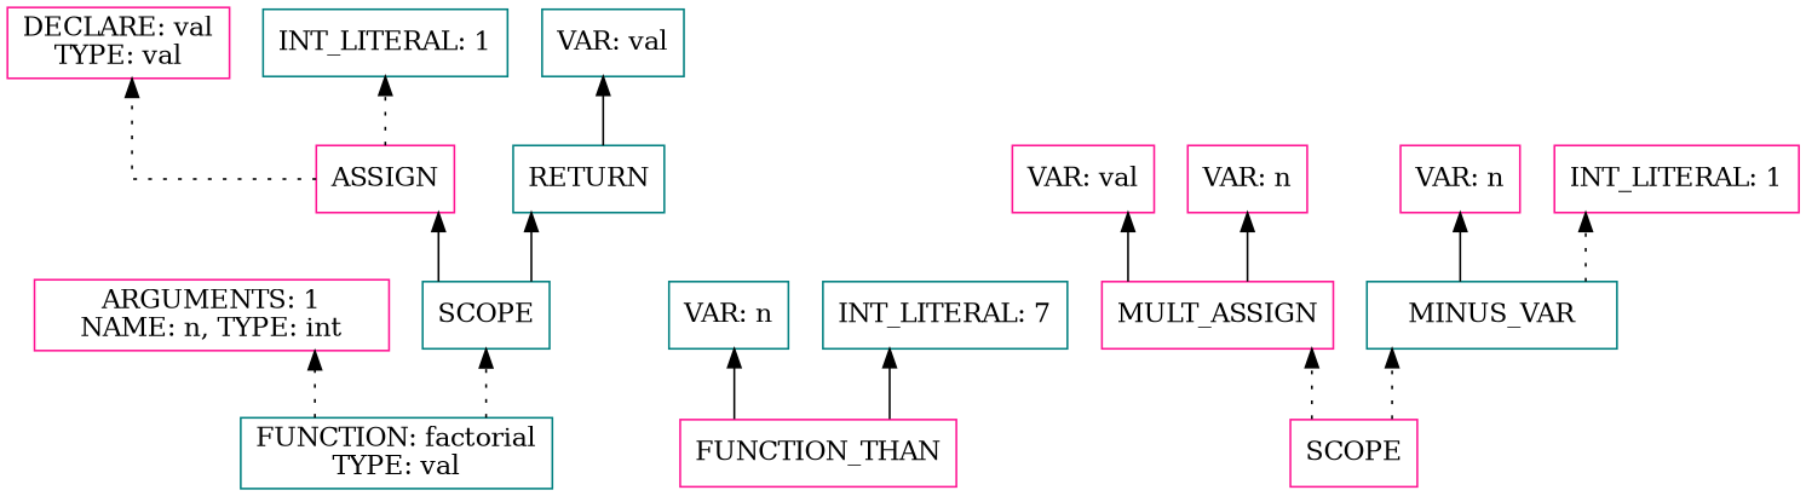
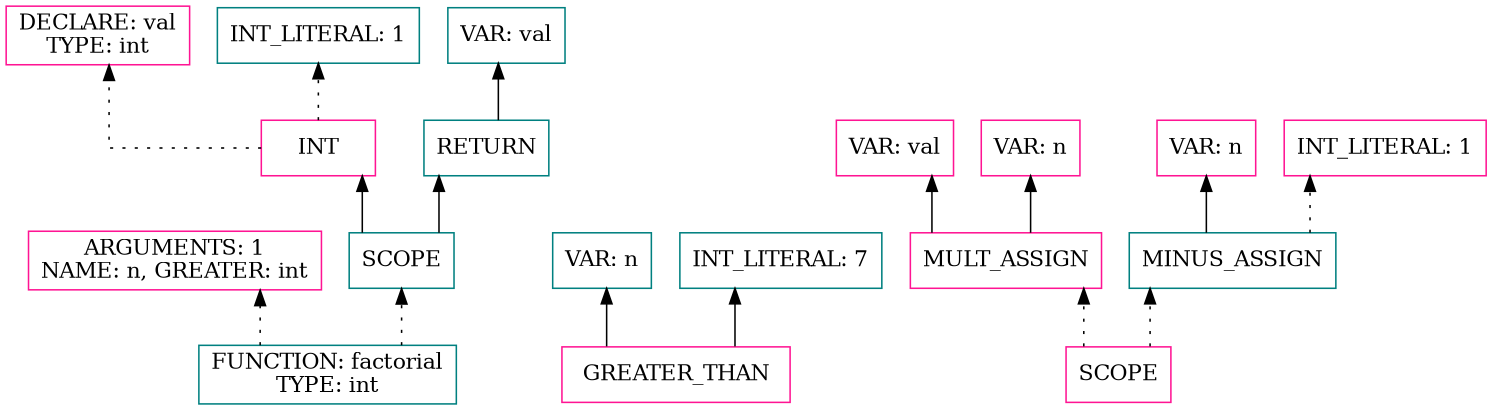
  digraph {
    autosize=false
    rankdir=BT
    splines=ortho
    node [color=deeppink shape=box]
    edge [style=solid]
-   n1 [color=teal label="FUNCTION: factorial\nTYPE: val"]
-   n2 [label="ARGUMENTS: 1\nNAME: n, TYPE: int"]
+   n1 [color=teal label="FUNCTION: factorial\nTYPE: int"]
+   n2 [label="ARGUMENTS: 1\nNAME: n, GREATER: int"]
    n3 [color=teal label=SCOPE]
-   n4 [label=ASSIGN]
+   n4 [label=INT]
    n5 [color=teal label=RETURN]
-   n6 [label="DECLARE: val\nTYPE: val"]
+   n6 [label="DECLARE: val\nTYPE: int"]
    n7 [color=teal label="INT_LITERAL: 1"]
    n8 [color=teal label="VAR: val"]
-   n9 [label=FUNCTION_THAN]
+   n9 [label=GREATER_THAN]
    n10 [color=teal label="VAR: n"]
    n11 [color=teal label="INT_LITERAL: 7"]
    n12 [label=SCOPE]
    n13 [label=MULT_ASSIGN]
-   n14 [color=teal label=MINUS_VAR]
+   n14 [color=teal label=MINUS_ASSIGN]
    n15 [label="VAR: val"]
    n16 [label="VAR: n"]
    n17 [label="VAR: n"]
    n18 [label="INT_LITERAL: 1"]
    n1 -> n2 [style=dotted]
    n1 -> n3 [style=dotted]
    n3 -> n4
    n3 -> n5
    n4 -> n6 [style=dotted]
    n4 -> n7 [style=dotted]
    n5 -> n8
    n9 -> n10
    n9 -> n11
    n12 -> n13 [style=dotted]
    n12 -> n14 [style=dotted]
    n13 -> n15
    n13 -> n16
    n14 -> n17
    n14 -> n18 [style=dotted]
  }
